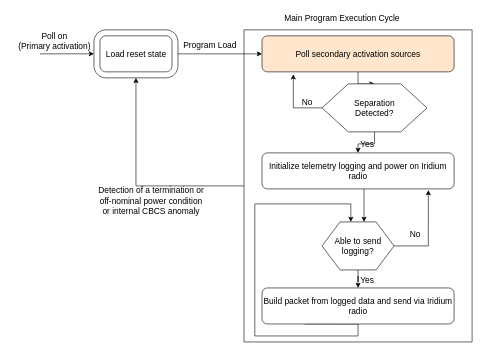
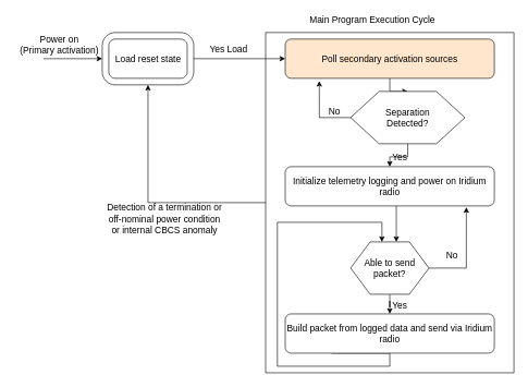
  <mxCell id="0" />
  <mxCell id="1" parent="0" />
  <mxCell id="2" style="edgeStyle=orthogonalEdgeStyle;rounded=0;orthogonalLoop=1;jettySize=auto;html=1;entryX=0.5;entryY=1;entryDx=0;entryDy=0;entryPerimeter=0;fontSize=14;" edge="1" parent="1" source="3" target="5"><mxGeometry relative="1" as="geometry" /></mxCell>
  <mxCell id="3" value="" style="verticalLabelPosition=bottom;verticalAlign=top;html=1;shape=mxgraph.basic.rect;fillColor2=none;strokeWidth=1;size=20;indent=5;" vertex="1" parent="1"><mxGeometry x="406" y="49" width="380" height="520" as="geometry" /></mxCell>
  <mxCell id="4" value="" style="endArrow=classic;html=1;" edge="1" parent="1"><mxGeometry width="50" height="50" relative="1" as="geometry"><mxPoint x="66" y="89" as="sourcePoint" /><mxPoint x="156" y="89" as="targetPoint" /></mxGeometry></mxCell>
  <mxCell id="5" value="" style="verticalLabelPosition=bottom;verticalAlign=top;html=1;shape=mxgraph.basic.rounded_frame;dx=10;" vertex="1" parent="1"><mxGeometry x="156" y="49" width="140" height="80" as="geometry" /></mxCell>
  <mxCell id="6" value="&lt;font style=&quot;font-size: 14px&quot;&gt;Load reset state&lt;/font&gt;" style="text;html=1;align=center;verticalAlign=middle;resizable=0;points=[];autosize=1;" vertex="1" parent="5"><mxGeometry x="15" y="30" width="110" height="20" as="geometry" /></mxCell>
  <mxCell id="7" value="" style="endArrow=classic;html=1;entryX=0;entryY=0.5;entryDx=0;entryDy=0;" edge="1" parent="1" target="11"><mxGeometry width="50" height="50" relative="1" as="geometry"><mxPoint x="296" y="89" as="sourcePoint" /><mxPoint x="396" y="89" as="targetPoint" /></mxGeometry></mxCell>
- <mxCell id="8" value="&lt;div&gt;Poll on&lt;br&gt;(Primary activation)&lt;br&gt;&lt;/div&gt;" style="text;html=1;align=center;verticalAlign=middle;resizable=0;points=[];autosize=1;fontSize=14;" vertex="1" parent="1"><mxGeometry x="20" y="48" width="140" height="40" as="geometry" /></mxCell>
- <mxCell id="9" value="Program Load" style="text;html=1;align=center;verticalAlign=middle;resizable=0;points=[];autosize=1;fontSize=14;" vertex="1" parent="1"><mxGeometry x="299" y="65" width="100" height="20" as="geometry" /></mxCell>
+ <mxCell id="8" value="&lt;div&gt;Power on&lt;br&gt;(Primary activation)&lt;br&gt;&lt;/div&gt;" style="text;html=1;align=center;verticalAlign=middle;resizable=0;points=[];autosize=1;fontSize=14;" vertex="1" parent="1"><mxGeometry x="20" y="48" width="140" height="40" as="geometry" /></mxCell>
+ <mxCell id="9" value="Yes Load" style="text;html=1;align=center;verticalAlign=middle;resizable=0;points=[];autosize=1;fontSize=14;" vertex="1" parent="1"><mxGeometry x="299" y="65" width="100" height="20" as="geometry" /></mxCell>
  <mxCell id="10" value="" style="edgeStyle=orthogonalEdgeStyle;rounded=0;orthogonalLoop=1;jettySize=auto;html=1;fontSize=14;" edge="1" parent="1" source="11" target="14"><mxGeometry relative="1" as="geometry" /></mxCell>
  <mxCell id="11" value="&lt;font style=&quot;font-size: 14px&quot;&gt;Poll secondary activation sources&lt;/font&gt;" style="rounded=1;whiteSpace=wrap;html=1;fillColor=#ffe6cc;" vertex="1" parent="1"><mxGeometry x="436" y="59" width="320" height="60" as="geometry" /></mxCell>
  <mxCell id="12" style="edgeStyle=orthogonalEdgeStyle;rounded=0;orthogonalLoop=1;jettySize=auto;html=1;exitX=0;exitY=0.5;exitDx=0;exitDy=0;entryX=0.163;entryY=1.067;entryDx=0;entryDy=0;entryPerimeter=0;fontSize=14;" edge="1" parent="1" source="14" target="11"><mxGeometry relative="1" as="geometry" /></mxCell>
  <mxCell id="13" value="" style="edgeStyle=orthogonalEdgeStyle;rounded=0;orthogonalLoop=1;jettySize=auto;html=1;fontSize=14;" edge="1" parent="1" source="14" target="17"><mxGeometry relative="1" as="geometry" /></mxCell>
  <mxCell id="14" value="Separation&lt;br style=&quot;font-size: 14px;&quot;&gt;Detected?" style="shape=hexagon;perimeter=hexagonPerimeter2;whiteSpace=wrap;html=1;fontSize=14;" vertex="1" parent="1"><mxGeometry x="536" y="139" width="175" height="80" as="geometry" /></mxCell>
  <mxCell id="15" value="No" style="text;html=1;align=center;verticalAlign=middle;resizable=0;points=[];autosize=1;fontSize=14;" vertex="1" parent="1"><mxGeometry x="496" y="159" width="30" height="20" as="geometry" /></mxCell>
  <mxCell id="16" value="" style="edgeStyle=orthogonalEdgeStyle;rounded=0;orthogonalLoop=1;jettySize=auto;html=1;fontSize=14;" edge="1" parent="1"><mxGeometry relative="1" as="geometry"><mxPoint x="606" y="314" as="sourcePoint" /><mxPoint x="606" y="369" as="targetPoint" /></mxGeometry></mxCell>
  <mxCell id="17" value="Initialize telemetry logging and power on Iridium radio" style="rounded=1;whiteSpace=wrap;html=1;fontSize=14;" vertex="1" parent="1"><mxGeometry x="436" y="254" width="320" height="60" as="geometry" /></mxCell>
  <mxCell id="18" value="" style="edgeStyle=orthogonalEdgeStyle;rounded=0;orthogonalLoop=1;jettySize=auto;html=1;fontSize=14;" edge="1" parent="1" source="20" target="24"><mxGeometry relative="1" as="geometry" /></mxCell>
  <mxCell id="19" style="edgeStyle=orthogonalEdgeStyle;rounded=0;orthogonalLoop=1;jettySize=auto;html=1;exitX=1;exitY=0.5;exitDx=0;exitDy=0;entryX=0.866;entryY=1.033;entryDx=0;entryDy=0;entryPerimeter=0;fontSize=14;" edge="1" parent="1" source="20" target="17"><mxGeometry relative="1" as="geometry"><Array as="points"><mxPoint x="713" y="409" /></Array></mxGeometry></mxCell>
- <mxCell id="20" value="Able to send logging?" style="shape=hexagon;perimeter=hexagonPerimeter2;whiteSpace=wrap;html=1;fontSize=14;" vertex="1" parent="1"><mxGeometry x="536" y="369" width="120" height="80" as="geometry" /></mxCell>
+ <mxCell id="20" value="Able to send packet?" style="shape=hexagon;perimeter=hexagonPerimeter2;whiteSpace=wrap;html=1;fontSize=14;" vertex="1" parent="1"><mxGeometry x="536" y="369" width="120" height="80" as="geometry" /></mxCell>
  <mxCell id="21" value="No" style="text;html=1;align=center;verticalAlign=middle;resizable=0;points=[];autosize=1;fontSize=14;" vertex="1" parent="1"><mxGeometry x="676" y="379" width="30" height="20" as="geometry" /></mxCell>
  <mxCell id="22" value="Yes" style="text;html=1;align=center;verticalAlign=middle;resizable=0;points=[];autosize=1;fontSize=14;" vertex="1" parent="1"><mxGeometry x="591" y="229" width="40" height="20" as="geometry" /></mxCell>
  <mxCell id="23" style="edgeStyle=orthogonalEdgeStyle;rounded=0;orthogonalLoop=1;jettySize=auto;html=1;fontSize=14;entryX=0.333;entryY=0;entryDx=0;entryDy=0;entryPerimeter=0;exitX=0.222;exitY=1.001;exitDx=0;exitDy=0;exitPerimeter=0;" edge="1" parent="1" source="24"><mxGeometry relative="1" as="geometry"><mxPoint x="583.96" y="369" as="targetPoint" /><mxPoint x="444" y="549" as="sourcePoint" /><Array as="points"><mxPoint x="596" y="539" /><mxPoint x="596" y="559" /><mxPoint x="424" y="559" /><mxPoint x="424" y="339" /><mxPoint x="584" y="339" /></Array></mxGeometry></mxCell>
  <mxCell id="24" value="Build packet from logged data and send via Iridium radio" style="rounded=1;whiteSpace=wrap;html=1;fontSize=14;" vertex="1" parent="1"><mxGeometry x="436" y="479" width="320" height="60" as="geometry" /></mxCell>
  <mxCell id="25" value="Yes" style="text;html=1;align=center;verticalAlign=middle;resizable=0;points=[];autosize=1;fontSize=14;" vertex="1" parent="1"><mxGeometry x="591" y="457" width="40" height="20" as="geometry" /></mxCell>
  <mxCell id="26" value="Main Program Execution Cycle" style="text;html=1;align=center;verticalAlign=middle;resizable=0;points=[];autosize=1;fontSize=14;" vertex="1" parent="1"><mxGeometry x="464" y="20" width="210" height="20" as="geometry" /></mxCell>
  <mxCell id="27" value="Detection of a termination or&lt;br style=&quot;font-size: 14px&quot;&gt;&lt;div&gt; off-nominal power condition&lt;/div&gt;&lt;div&gt;or internal CBCS anomaly&lt;br&gt;&lt;/div&gt;" style="text;html=1;align=center;verticalAlign=middle;resizable=0;points=[];autosize=1;fontSize=14;" vertex="1" parent="1"><mxGeometry x="156" y="304" width="190" height="60" as="geometry" /></mxCell>
